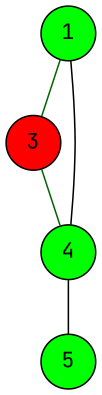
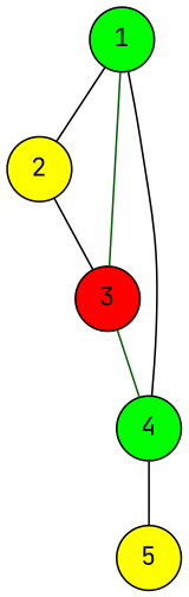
  graph {
    fontname="JetBrains Mono"
    node [fillcolor=green fontname="JetBrains Mono" shape=circle style=filled]
    edge [color=black fontname="JetBrains Mono" style=solid]
    n1 [label=1]
+   n2 [fillcolor=yellow label=2]
    n3 [fillcolor=red label=3]
    n4 [label=4]
-   n5 [label=5]
+   n5 [fillcolor=yellow label=5]
+   n1 -- n2
    n1 -- n3 [color=darkgreen]
    n1 -- n4
+   n2 -- n3
    n3 -- n4 [color=darkgreen]
    n4 -- n5
  }
